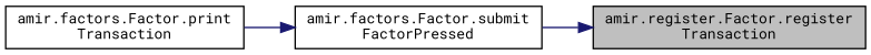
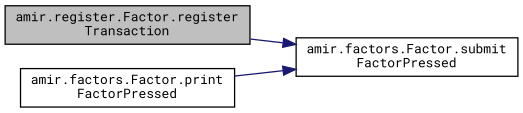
  digraph {
    fontname="Roboto Mono"
    rankdir=RL
    node [color=black fillcolor=white fontname="Roboto Mono" fontsize=10 shape=record style=filled]
    edge [color=midnightblue dir=back fontname="Roboto Mono" fontsize=10 labelfontname="FreeSans.ttf" labelfontsize=10 style=solid]
    n1 [fillcolor=grey75 fontcolor=black height=0.2 label="amir.register.Factor.register\lTransaction" width=0.4]
    n2 [height=0.2 label="amir.factors.Factor.submit\lFactorPressed" width=0.4]
-   n3 [height=0.2 label="amir.factors.Factor.print\lTransaction" width=0.4]
-   n1 -> n2
+   n3 [height=0.2 label="amir.factors.Factor.print\lFactorPressed" width=0.4]
+   n2 -> n1
    n2 -> n3
  }
